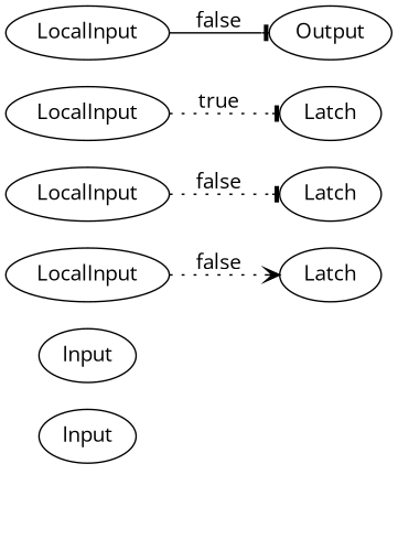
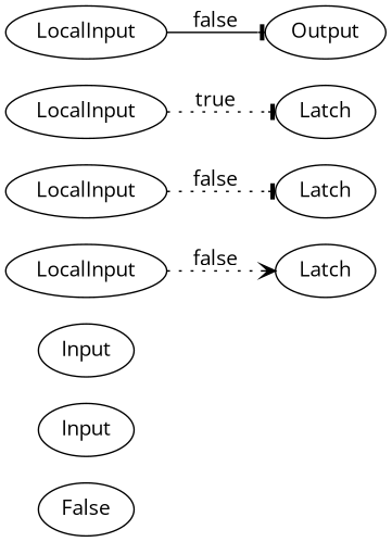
  digraph {
    rankdir=LR
    fontname="Open Sans"
    node [fontname="Open Sans"]
    edge [style=dotted arrowhead=tee fontname="Open Sans"]
+   n1 [label=False]
    n2 [label=Input]
    n3 [label=Input]
    n4 [label=LocalInput]
    n5 [label=Latch]
    n6 [label=LocalInput]
    n7 [label=Latch]
    n8 [label=LocalInput]
    n9 [label=Latch]
    n10 [label=LocalInput]
    n11 [label=Output]
    n4 -> n5 [label=false arrowhead=vee]
    n6 -> n7 [label=false]
    n8 -> n9 [label=true]
    n10 -> n11 [label=false style=solid]
  }
